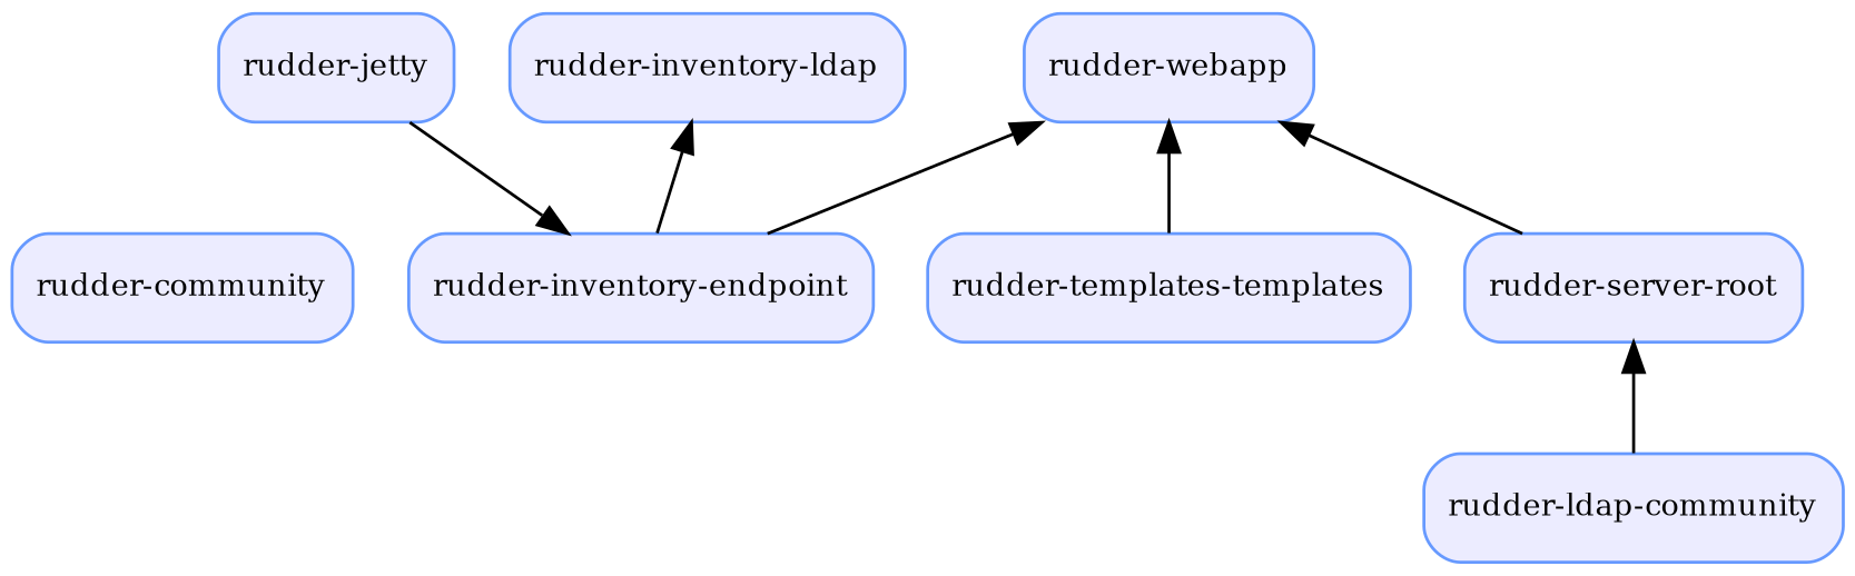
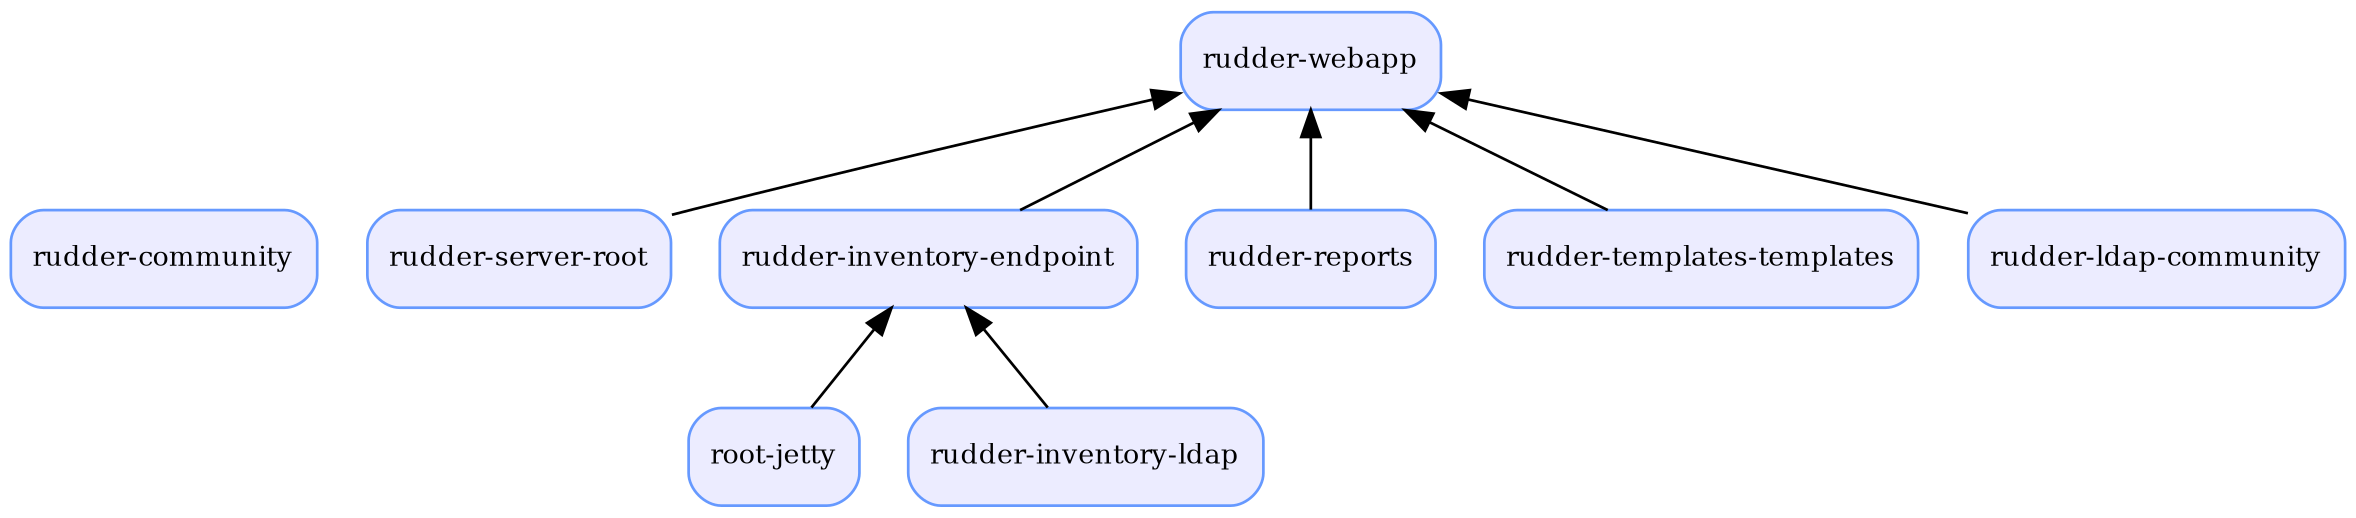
  digraph {
    rankdir=BT
    node [color="#6699ff" fillcolor="#ececff" fontsize=10 shape=Mrecord style=filled]
    n1 [label="rudder-community"]
    "rudder-server-root"
-   "rudder-jetty"
+   "rudder-jetty" [label="root-jetty"]
    "rudder-inventory-ldap"
    "rudder-inventory-endpoint"
+   "rudder-reports"
    n7 [label="rudder-templates-templates"]
    "rudder-webapp"
    n9 [label="rudder-ldap-community"]
    subgraph sub_1 {
      rank=same
      n1
      "rudder-server-root"
    }
    subgraph sub_2 {
      rank=same
      "rudder-jetty"
      "rudder-inventory-ldap"
    }
    subgraph sub_3 {
      rank=same
      "rudder-inventory-endpoint"
+     "rudder-reports"
      n7
    }
    "rudder-server-root" -> "rudder-webapp"
    "rudder-jetty" -> "rudder-inventory-endpoint"
-   "rudder-inventory-endpoint" -> "rudder-inventory-ldap"
+   "rudder-inventory-ldap" -> "rudder-inventory-endpoint"
    "rudder-inventory-endpoint" -> "rudder-webapp"
+   "rudder-reports" -> "rudder-webapp"
    n7 -> "rudder-webapp"
-   n9 -> "rudder-server-root"
+   n9 -> "rudder-webapp"
  }
